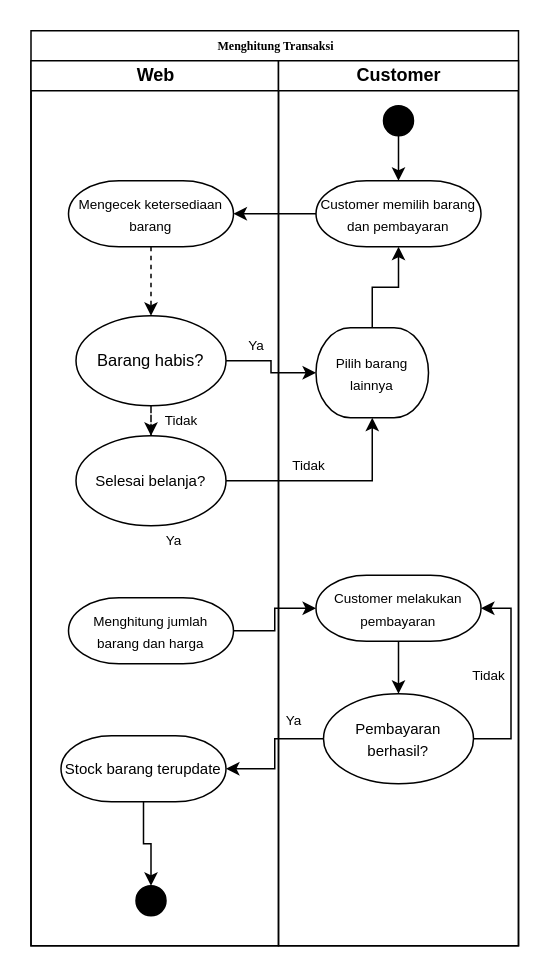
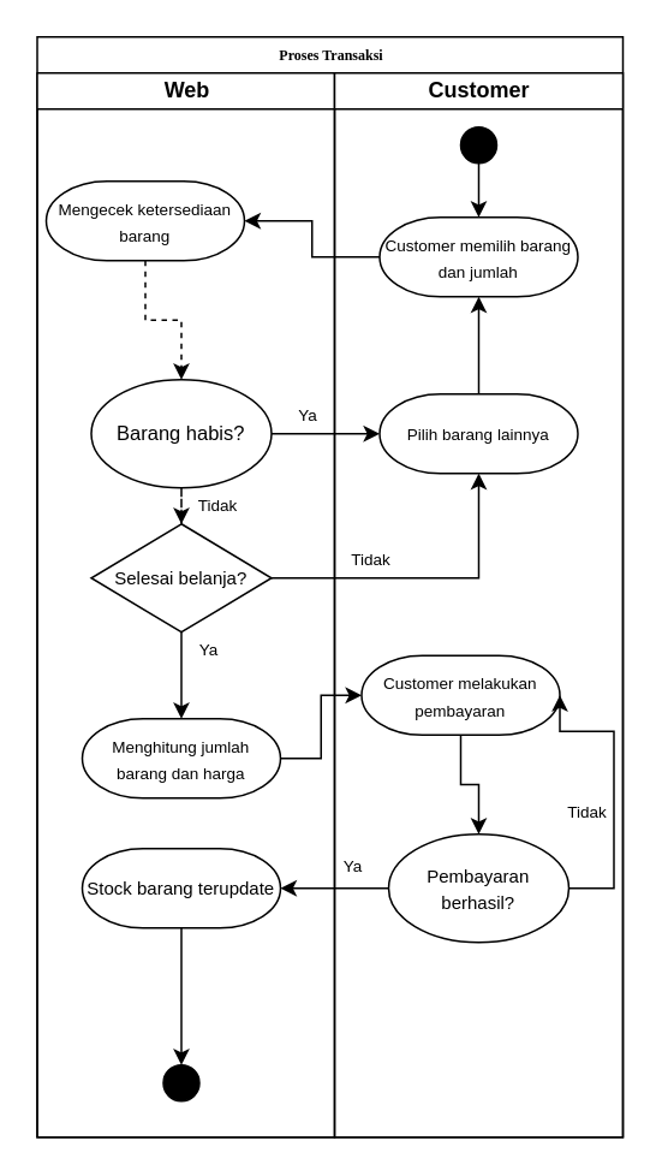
  <mxCell id="0" />
  <mxCell id="1" parent="0" />
- <mxCell id="2" value="Menghitung Transaksi" style="swimlane;html=1;childLayout=stackLayout;startSize=20;rounded=0;shadow=0;labelBackgroundColor=none;strokeWidth=1;fontFamily=Verdana;fontSize=8;align=center;" parent="1" vertex="1"><mxGeometry x="20" y="20" width="325" height="610" as="geometry" /></mxCell>
+ <mxCell id="2" value="Proses Transaksi" style="swimlane;html=1;childLayout=stackLayout;startSize=20;rounded=0;shadow=0;labelBackgroundColor=none;strokeWidth=1;fontFamily=Verdana;fontSize=8;align=center;" parent="1" vertex="1"><mxGeometry x="20" y="20" width="325" height="610" as="geometry" /></mxCell>
  <mxCell id="3" value="Web" style="swimlane;html=1;startSize=20;" parent="2" vertex="1"><mxGeometry y="20" width="165" height="590" as="geometry" /></mxCell>
- <mxCell id="4" value="&lt;font style=&quot;font-size: 9px&quot;&gt;Mengecek ketersediaan barang&lt;/font&gt;" style="strokeWidth=1;html=1;shape=mxgraph.flowchart.terminator;whiteSpace=wrap;" vertex="1" parent="3"><mxGeometry x="25" y="80" width="110" height="44" as="geometry" /></mxCell>
+ <mxCell id="4" value="&lt;font style=&quot;font-size: 9px&quot;&gt;Mengecek ketersediaan barang&lt;/font&gt;" style="strokeWidth=1;html=1;shape=mxgraph.flowchart.terminator;whiteSpace=wrap;" vertex="1" parent="3"><mxGeometry x="5" y="60" width="110" height="44" as="geometry" /></mxCell>
  <mxCell id="5" style="edgeStyle=orthogonalEdgeStyle;rounded=0;orthogonalLoop=1;jettySize=auto;html=1;entryX=0.5;entryY=0;entryDx=0;entryDy=0;fontSize=9;dashed=1;" edge="1" parent="3" source="6" target="10"><mxGeometry relative="1" as="geometry" /></mxCell>
  <mxCell id="6" value="&lt;font style=&quot;font-size: 11px&quot;&gt;Barang habis?&lt;/font&gt;" style="ellipse;whiteSpace=wrap;html=1;strokeWidth=1;" vertex="1" parent="3"><mxGeometry x="30" y="170" width="100" height="60" as="geometry" /></mxCell>
  <mxCell id="7" value="" style="edgeStyle=orthogonalEdgeStyle;rounded=0;orthogonalLoop=1;jettySize=auto;html=1;fontSize=9;dashed=1;" edge="1" parent="3" source="4" target="6"><mxGeometry relative="1" as="geometry" /></mxCell>
  <mxCell id="8" value="Ya" style="text;html=1;align=center;verticalAlign=middle;resizable=0;points=[];autosize=1;strokeColor=none;fillColor=none;fontSize=9;" vertex="1" parent="3"><mxGeometry x="135" y="180" width="30" height="20" as="geometry" /></mxCell>
- <mxCell id="10" value="&lt;font style=&quot;font-size: 10px&quot;&gt;Selesai belanja?&lt;/font&gt;" style="ellipse;whiteSpace=wrap;html=1;strokeWidth=1;" vertex="1" parent="3"><mxGeometry x="30" y="250" width="100" height="60" as="geometry" /></mxCell>
+ <mxCell id="9" style="edgeStyle=orthogonalEdgeStyle;rounded=0;orthogonalLoop=1;jettySize=auto;html=1;entryX=0.5;entryY=0;entryDx=0;entryDy=0;entryPerimeter=0;fontSize=11;" edge="1" parent="3" source="10" target="12"><mxGeometry relative="1" as="geometry" /></mxCell>
+ <mxCell id="10" value="&lt;font style=&quot;font-size: 10px&quot;&gt;Selesai belanja?&lt;/font&gt;" style="rhombus;whiteSpace=wrap;html=1;strokeWidth=1;" vertex="1" parent="3"><mxGeometry x="30" y="250" width="100" height="60" as="geometry" /></mxCell>
  <mxCell id="11" value="Tidak" style="text;html=1;align=center;verticalAlign=middle;resizable=0;points=[];autosize=1;strokeColor=none;fillColor=none;fontSize=9;" vertex="1" parent="3"><mxGeometry x="80" y="230" width="40" height="20" as="geometry" /></mxCell>
  <mxCell id="12" value="&lt;font style=&quot;font-size: 9px&quot;&gt;Menghitung jumlah &lt;br&gt;barang dan harga&lt;/font&gt;" style="strokeWidth=1;html=1;shape=mxgraph.flowchart.terminator;whiteSpace=wrap;" vertex="1" parent="3"><mxGeometry x="25" y="358" width="110" height="44" as="geometry" /></mxCell>
  <mxCell id="13" value="Ya" style="text;html=1;align=center;verticalAlign=middle;resizable=0;points=[];autosize=1;strokeColor=none;fillColor=none;fontSize=9;" vertex="1" parent="3"><mxGeometry x="80" y="310" width="30" height="20" as="geometry" /></mxCell>
  <mxCell id="14" style="edgeStyle=orthogonalEdgeStyle;rounded=0;orthogonalLoop=1;jettySize=auto;html=1;entryX=0.5;entryY=0;entryDx=0;entryDy=0;fontSize=10;" edge="1" parent="3" source="15" target="16"><mxGeometry relative="1" as="geometry" /></mxCell>
- <mxCell id="15" value="&lt;font size=&quot;1&quot;&gt;Stock barang terupdate&lt;/font&gt;" style="strokeWidth=1;html=1;shape=mxgraph.flowchart.terminator;whiteSpace=wrap;" vertex="1" parent="3"><mxGeometry x="20" y="450" width="110" height="44" as="geometry" /></mxCell>
+ <mxCell id="15" value="&lt;font size=&quot;1&quot;&gt;Stock barang terupdate&lt;/font&gt;" style="strokeWidth=1;html=1;shape=mxgraph.flowchart.terminator;whiteSpace=wrap;" vertex="1" parent="3"><mxGeometry x="25" y="430" width="110" height="44" as="geometry" /></mxCell>
  <mxCell id="16" value="" style="ellipse;whiteSpace=wrap;html=1;aspect=fixed;fillColor=#000000;" vertex="1" parent="3"><mxGeometry x="70" y="550" width="20" height="20" as="geometry" /></mxCell>
  <mxCell id="17" value="Customer" style="swimlane;html=1;startSize=20;" parent="2" vertex="1"><mxGeometry x="165" y="20" width="160" height="590" as="geometry" /></mxCell>
  <mxCell id="18" style="edgeStyle=orthogonalEdgeStyle;rounded=0;orthogonalLoop=1;jettySize=auto;html=1;entryX=0.5;entryY=0;entryDx=0;entryDy=0;entryPerimeter=0;fontSize=10;" edge="1" parent="17" source="19" target="20"><mxGeometry relative="1" as="geometry" /></mxCell>
  <mxCell id="19" value="" style="ellipse;whiteSpace=wrap;html=1;aspect=fixed;fillColor=#000000;" vertex="1" parent="17"><mxGeometry x="70" y="30" width="20" height="20" as="geometry" /></mxCell>
- <mxCell id="20" value="&lt;font style=&quot;font-size: 9px&quot;&gt;Customer memilih barang dan pembayaran&lt;/font&gt;" style="strokeWidth=1;html=1;shape=mxgraph.flowchart.terminator;whiteSpace=wrap;" vertex="1" parent="17"><mxGeometry x="25" y="80" width="110" height="44" as="geometry" /></mxCell>
+ <mxCell id="20" value="&lt;font style=&quot;font-size: 9px&quot;&gt;Customer memilih barang dan jumlah&lt;/font&gt;" style="strokeWidth=1;html=1;shape=mxgraph.flowchart.terminator;whiteSpace=wrap;" vertex="1" parent="17"><mxGeometry x="25" y="80" width="110" height="44" as="geometry" /></mxCell>
  <mxCell id="21" style="edgeStyle=orthogonalEdgeStyle;rounded=0;orthogonalLoop=1;jettySize=auto;html=1;entryX=0.5;entryY=1;entryDx=0;entryDy=0;entryPerimeter=0;fontSize=9;" edge="1" parent="17" source="22" target="20"><mxGeometry relative="1" as="geometry" /></mxCell>
- <mxCell id="22" value="&lt;font style=&quot;font-size: 9px&quot;&gt;Pilih barang lainnya&lt;/font&gt;" style="strokeWidth=1;html=1;shape=mxgraph.flowchart.terminator;whiteSpace=wrap;" vertex="1" parent="17"><mxGeometry x="25" y="178" width="75" height="60" as="geometry" /></mxCell>
+ <mxCell id="22" value="&lt;font style=&quot;font-size: 9px&quot;&gt;Pilih barang lainnya&lt;/font&gt;" style="strokeWidth=1;html=1;shape=mxgraph.flowchart.terminator;whiteSpace=wrap;" vertex="1" parent="17"><mxGeometry x="25" y="178" width="110" height="44" as="geometry" /></mxCell>
  <mxCell id="23" value="Tidak" style="text;html=1;align=center;verticalAlign=middle;resizable=0;points=[];autosize=1;strokeColor=none;fillColor=none;fontSize=9;" vertex="1" parent="17"><mxGeometry y="260" width="40" height="20" as="geometry" /></mxCell>
  <mxCell id="24" style="edgeStyle=orthogonalEdgeStyle;rounded=0;orthogonalLoop=1;jettySize=auto;html=1;fontSize=10;" edge="1" parent="17" source="25" target="27"><mxGeometry relative="1" as="geometry" /></mxCell>
- <mxCell id="25" value="&lt;font style=&quot;font-size: 9px&quot;&gt;Customer melakukan pembayaran&lt;/font&gt;" style="strokeWidth=1;html=1;shape=mxgraph.flowchart.terminator;whiteSpace=wrap;" vertex="1" parent="17"><mxGeometry x="25" y="343" width="110" height="44" as="geometry" /></mxCell>
+ <mxCell id="25" value="&lt;font style=&quot;font-size: 9px&quot;&gt;Customer melakukan pembayaran&lt;/font&gt;" style="strokeWidth=1;html=1;shape=mxgraph.flowchart.terminator;whiteSpace=wrap;" vertex="1" parent="17"><mxGeometry x="15" y="323" width="110" height="44" as="geometry" /></mxCell>
  <mxCell id="26" style="edgeStyle=orthogonalEdgeStyle;rounded=0;orthogonalLoop=1;jettySize=auto;html=1;entryX=1;entryY=0.5;entryDx=0;entryDy=0;entryPerimeter=0;fontSize=10;" edge="1" parent="17" source="27" target="25"><mxGeometry relative="1" as="geometry"><Array as="points"><mxPoint x="155" y="452" /><mxPoint x="155" y="365" /></Array></mxGeometry></mxCell>
  <mxCell id="27" value="&lt;font style=&quot;font-size: 10px&quot;&gt;Pembayaran berhasil?&lt;/font&gt;" style="ellipse;whiteSpace=wrap;html=1;strokeWidth=1;" vertex="1" parent="17"><mxGeometry x="30" y="422" width="100" height="60" as="geometry" /></mxCell>
  <mxCell id="28" value="Ya" style="text;html=1;align=center;verticalAlign=middle;resizable=0;points=[];autosize=1;strokeColor=none;fillColor=none;fontSize=9;" vertex="1" parent="17"><mxGeometry x="-5" y="430" width="30" height="20" as="geometry" /></mxCell>
  <mxCell id="29" value="Tidak" style="text;html=1;align=center;verticalAlign=middle;resizable=0;points=[];autosize=1;strokeColor=none;fillColor=none;fontSize=9;" vertex="1" parent="17"><mxGeometry x="120" y="400" width="40" height="20" as="geometry" /></mxCell>
  <mxCell id="30" value="" style="edgeStyle=orthogonalEdgeStyle;rounded=0;orthogonalLoop=1;jettySize=auto;html=1;fontSize=9;" edge="1" parent="2" source="20" target="4"><mxGeometry relative="1" as="geometry" /></mxCell>
  <mxCell id="31" style="edgeStyle=orthogonalEdgeStyle;rounded=0;orthogonalLoop=1;jettySize=auto;html=1;entryX=0;entryY=0.5;entryDx=0;entryDy=0;entryPerimeter=0;fontSize=9;" edge="1" parent="2" source="6" target="22"><mxGeometry relative="1" as="geometry" /></mxCell>
  <mxCell id="32" style="edgeStyle=orthogonalEdgeStyle;rounded=0;orthogonalLoop=1;jettySize=auto;html=1;fontSize=11;" edge="1" parent="2" source="10" target="22"><mxGeometry relative="1" as="geometry" /></mxCell>
  <mxCell id="33" style="edgeStyle=orthogonalEdgeStyle;rounded=0;orthogonalLoop=1;jettySize=auto;html=1;entryX=0;entryY=0.5;entryDx=0;entryDy=0;entryPerimeter=0;fontSize=11;" edge="1" parent="2" source="12" target="25"><mxGeometry relative="1" as="geometry" /></mxCell>
  <mxCell id="34" style="edgeStyle=orthogonalEdgeStyle;rounded=0;orthogonalLoop=1;jettySize=auto;html=1;entryX=1;entryY=0.5;entryDx=0;entryDy=0;entryPerimeter=0;fontSize=10;" edge="1" parent="2" source="27" target="15"><mxGeometry relative="1" as="geometry" /></mxCell>
